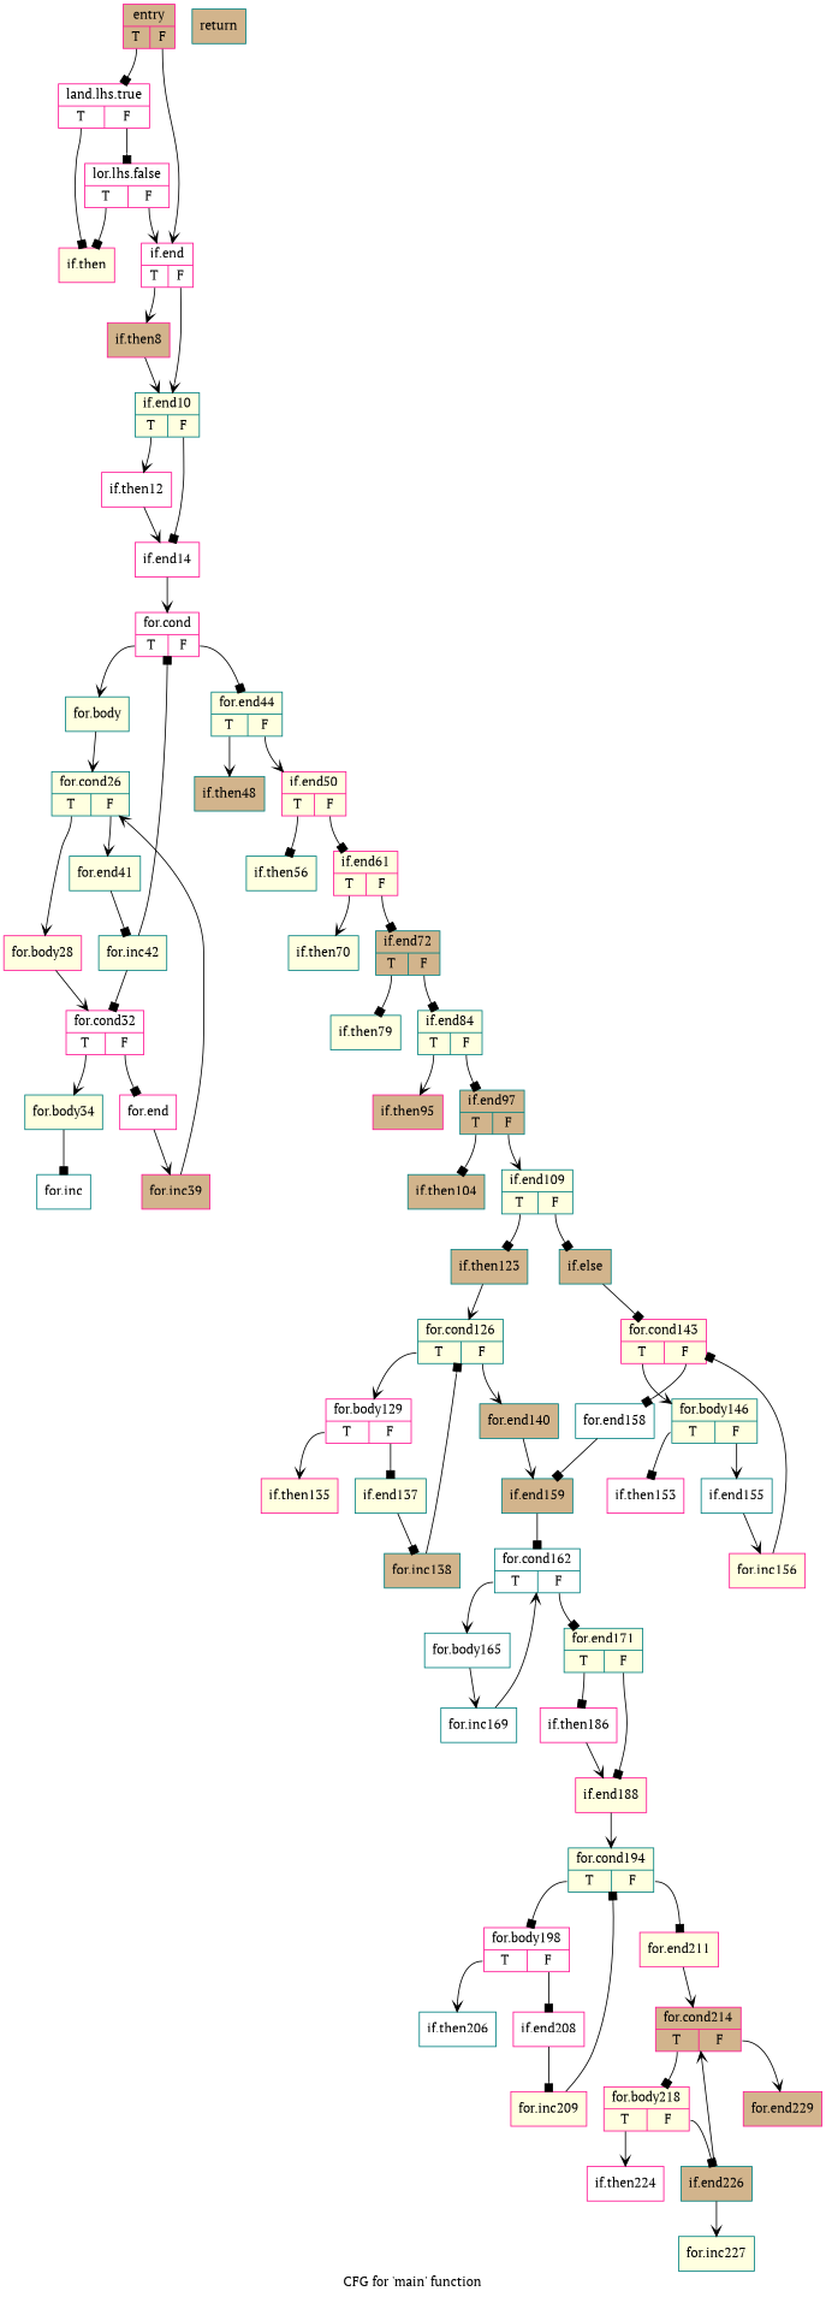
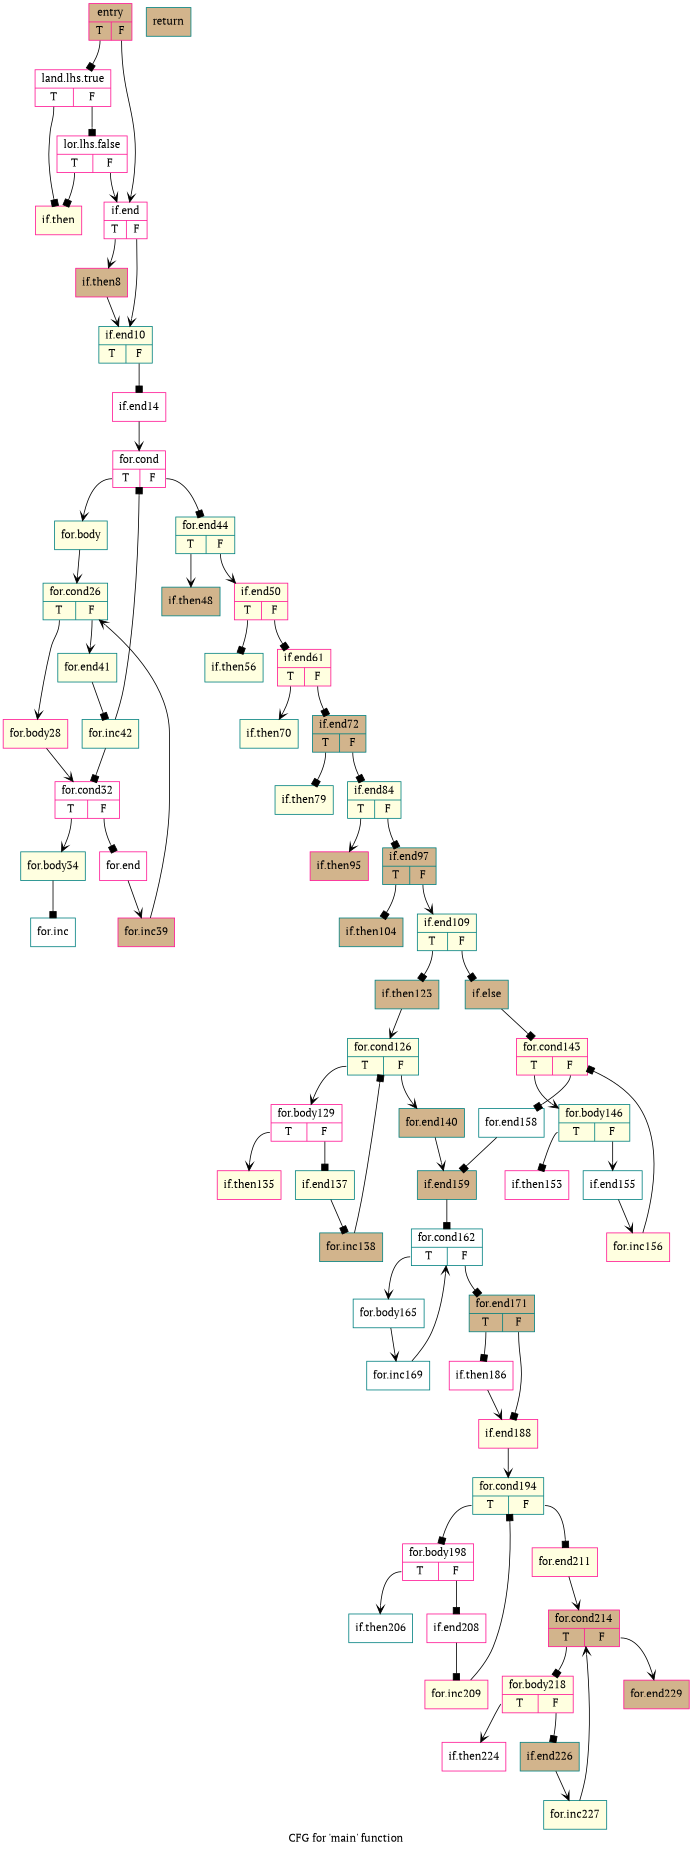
  digraph {
    fontname="PT Serif"
    label="CFG for 'main' function"
    node [color=teal fillcolor=lightyellow fontname="PT Serif" shape=record style=filled]
    edge [arrowhead=vee fontname="PT Serif"]
    n1 [color=deeppink fillcolor=tan label="{entry|{<s0>T|<s1>F}}"]
    n2 [color=deeppink fillcolor=white label="{land.lhs.true|{<s0>T|<s1>F}}"]
    n3 [color=deeppink fillcolor=white label="{if.end|{<s0>T|<s1>F}}"]
    n4 [color=deeppink label="{if.then}"]
    n5 [color=deeppink fillcolor=white label="{lor.lhs.false|{<s0>T|<s1>F}}"]
    n6 [color=deeppink fillcolor=tan label="{if.then8}"]
    n7 [label="{if.end10|{<s0>T|<s1>F}}"]
-   n8 [color=deeppink fillcolor=white label="{if.then12}"]
    n9 [color=deeppink fillcolor=white label="{if.end14}"]
    n10 [color=deeppink fillcolor=white label="{for.cond|{<s0>T|<s1>F}}"]
    n11 [label="{for.body}"]
    n12 [label="{for.end44|{<s0>T|<s1>F}}"]
    n13 [label="{for.cond26|{<s0>T|<s1>F}}"]
    n14 [fillcolor=tan label="{if.then48}"]
    n15 [color=deeppink label="{if.end50|{<s0>T|<s1>F}}"]
    n16 [color=deeppink label="{for.body28}"]
    n17 [label="{for.end41}"]
    n18 [label="{if.then56}"]
    n19 [color=deeppink label="{if.end61|{<s0>T|<s1>F}}"]
    n20 [color=deeppink fillcolor=white label="{for.cond32|{<s0>T|<s1>F}}"]
    n21 [label="{for.inc42}"]
    n22 [label="{for.body34}"]
    n23 [color=deeppink fillcolor=white label="{for.end}"]
    n24 [fillcolor=white label="{for.inc}"]
    n25 [color=deeppink fillcolor=tan label="{for.inc39}"]
    n26 [label="{if.then70}"]
    n27 [fillcolor=tan label="{if.end72|{<s0>T|<s1>F}}"]
    n28 [label="{if.then79}"]
    n29 [label="{if.end84|{<s0>T|<s1>F}}"]
    n30 [color=deeppink fillcolor=tan label="{if.then95}"]
    n31 [fillcolor=tan label="{if.end97|{<s0>T|<s1>F}}"]
    n32 [fillcolor=tan label="{if.then104}"]
    n33 [label="{if.end109|{<s0>T|<s1>F}}"]
    n34 [fillcolor=tan label="{if.then123}"]
    n35 [fillcolor=tan label="{if.else}"]
    n36 [label="{for.cond126|{<s0>T|<s1>F}}"]
    n37 [color=deeppink label="{for.cond143|{<s0>T|<s1>F}}"]
    n38 [color=deeppink fillcolor=white label="{for.body129|{<s0>T|<s1>F}}"]
    n39 [fillcolor=tan label="{for.end140}"]
    n40 [label="{for.body146|{<s0>T|<s1>F}}"]
    n41 [fillcolor=white label="{for.end158}"]
    n42 [color=deeppink label="{if.then135}"]
    n43 [label="{if.end137}"]
    n44 [fillcolor=tan label="{if.end159}"]
    n45 [fillcolor=tan label="{for.inc138}"]
    n46 [fillcolor=white label="{for.cond162|{<s0>T|<s1>F}}"]
    n47 [fillcolor=white label="{for.body165}"]
-   n48 [label="{for.end171|{<s0>T|<s1>F}}"]
+   n48 [fillcolor=tan label="{for.end171|{<s0>T|<s1>F}}"]
    n49 [color=deeppink fillcolor=white label="{if.then153}"]
    n50 [fillcolor=white label="{if.end155}"]
    n51 [color=deeppink label="{for.inc156}"]
    n52 [fillcolor=white label="{for.inc169}"]
    n53 [color=deeppink fillcolor=white label="{if.then186}"]
    n54 [color=deeppink label="{if.end188}"]
    n55 [label="{for.cond194|{<s0>T|<s1>F}}"]
    n56 [color=deeppink fillcolor=white label="{for.body198|{<s0>T|<s1>F}}"]
    n57 [color=deeppink label="{for.end211}"]
    n58 [fillcolor=white label="{if.then206}"]
    n59 [color=deeppink fillcolor=white label="{if.end208}"]
    n60 [color=deeppink fillcolor=tan label="{for.cond214|{<s0>T|<s1>F}}"]
    n61 [color=deeppink label="{for.inc209}"]
    n62 [color=deeppink label="{for.body218|{<s0>T|<s1>F}}"]
    n63 [color=deeppink fillcolor=tan label="{for.end229}"]
    n64 [color=deeppink fillcolor=white label="{if.then224}"]
    n65 [fillcolor=tan label="{if.end226}"]
    n66 [label="{for.inc227}"]
    n67 [fillcolor=tan label="{return}"]
    n1 -> n2 [arrowhead=box tailport=s0]
    n1 -> n3 [tailport=s1]
    n2 -> n4 [arrowhead=box tailport=s0]
    n2 -> n5 [arrowhead=box tailport=s1]
    n3 -> n6 [tailport=s0]
    n3 -> n7 [tailport=s1]
    n5 -> n3 [tailport=s1]
    n5 -> n4 [arrowhead=box tailport=s0]
    n6 -> n7
-   n7 -> n8 [tailport=s0]
    n7 -> n9 [arrowhead=box tailport=s1]
-   n8 -> n9
    n9 -> n10
    n10 -> n11 [tailport=s0]
    n10 -> n12 [arrowhead=box tailport=s1]
    n11 -> n13
    n12 -> n14 [tailport=s0]
    n12 -> n15 [tailport=s1]
    n13 -> n16 [tailport=s0]
    n13 -> n17 [tailport=s1]
    n15 -> n18 [arrowhead=box tailport=s0]
    n15 -> n19 [arrowhead=box tailport=s1]
    n16 -> n20
    n17 -> n21 [arrowhead=box]
    n19 -> n26 [tailport=s0]
    n19 -> n27 [arrowhead=box tailport=s1]
    n20 -> n22 [tailport=s0]
    n20 -> n23 [arrowhead=box tailport=s1]
    n21 -> n10 [arrowhead=box]
    n21 -> n20 [arrowhead=box]
    n22 -> n24 [arrowhead=box]
    n23 -> n25
    n25 -> n13
    n27 -> n28 [arrowhead=box tailport=s0]
    n27 -> n29 [arrowhead=box tailport=s1]
    n29 -> n30 [tailport=s0]
    n29 -> n31 [arrowhead=box tailport=s1]
    n31 -> n32 [arrowhead=box tailport=s0]
    n31 -> n33 [tailport=s1]
    n33 -> n34 [arrowhead=box tailport=s0]
    n33 -> n35 [arrowhead=box tailport=s1]
    n34 -> n36
    n35 -> n37 [arrowhead=box]
    n36 -> n38 [tailport=s0]
    n36 -> n39 [tailport=s1]
    n37 -> n40 [tailport=s0]
    n37 -> n41 [arrowhead=box tailport=s1]
    n38 -> n42 [tailport=s0]
    n38 -> n43 [arrowhead=box tailport=s1]
    n39 -> n44
    n40 -> n49 [arrowhead=box tailport=s0]
    n40 -> n50 [tailport=s1]
    n41 -> n44 [arrowhead=box]
    n43 -> n45 [arrowhead=box]
    n44 -> n46 [arrowhead=box]
    n45 -> n36 [arrowhead=box]
    n46 -> n47 [tailport=s0]
    n46 -> n48 [arrowhead=box tailport=s1]
    n47 -> n52
    n48 -> n53 [arrowhead=box tailport=s0]
    n48 -> n54 [arrowhead=box tailport=s1]
    n50 -> n51
    n51 -> n37 [arrowhead=box]
    n52 -> n46
    n53 -> n54
    n54 -> n55
    n55 -> n56 [arrowhead=box tailport=s0]
    n55 -> n57 [arrowhead=box tailport=s1]
    n56 -> n58 [tailport=s0]
    n56 -> n59 [arrowhead=box tailport=s1]
    n57 -> n60
    n59 -> n61 [arrowhead=box]
    n60 -> n62 [arrowhead=box tailport=s0]
    n60 -> n63 [tailport=s1]
    n61 -> n55 [arrowhead=box]
    n62 -> n64 [tailport=s0]
    n62 -> n65 [arrowhead=box tailport=s1]
    n65 -> n66
-   n65 -> n60
+   n66 -> n60
  }
